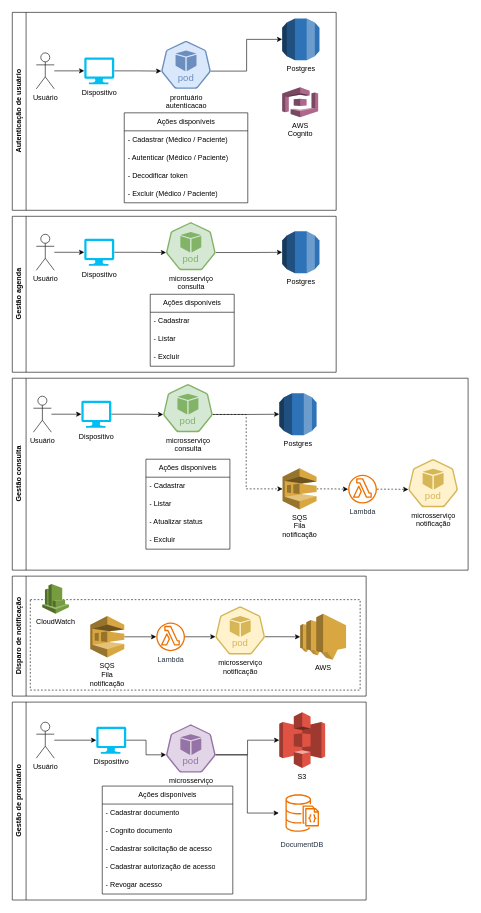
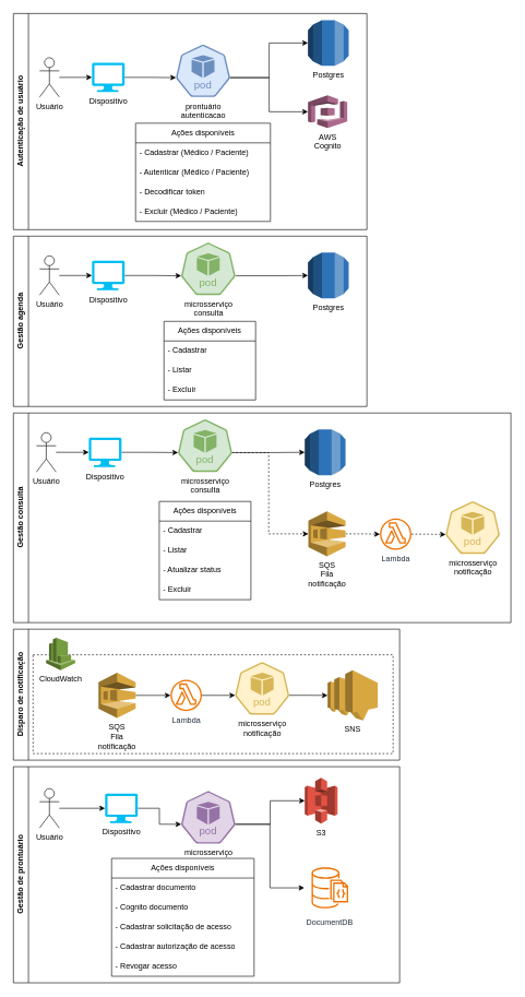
  <mxCell id="0" />
  <mxCell id="1" parent="0" />
  <mxCell id="2" value="Autenticação de usuário" style="swimlane;horizontal=0;whiteSpace=wrap;html=1;startSize=23;" vertex="1" parent="1"><mxGeometry width="540" height="330" as="geometry" x="20" y="20" /></mxCell>
  <mxCell id="3" value="" style="edgeStyle=orthogonalEdgeStyle;rounded=0;orthogonalLoop=1;jettySize=auto;html=1;" edge="1" parent="2" source="4" target="6"><mxGeometry relative="1" as="geometry" /></mxCell>
  <mxCell id="4" value="Usuário" style="shape=umlActor;verticalLabelPosition=bottom;verticalAlign=top;html=1;outlineConnect=0;" vertex="1" parent="2"><mxGeometry x="40" y="67.5" width="30" height="60" as="geometry" /></mxCell>
  <mxCell id="5" value="" style="edgeStyle=orthogonalEdgeStyle;rounded=0;orthogonalLoop=1;jettySize=auto;html=1;entryX=0.005;entryY=0.63;entryDx=0;entryDy=0;entryPerimeter=0;" edge="1" parent="2" source="6" target="7"><mxGeometry relative="1" as="geometry" /></mxCell>
  <mxCell id="6" value="Dispositivo" style="verticalLabelPosition=bottom;html=1;verticalAlign=top;align=center;strokeColor=none;fillColor=#00BEF2;shape=mxgraph.azure.computer;pointerEvents=1;" vertex="1" parent="2"><mxGeometry x="120" y="75" width="50" height="45" as="geometry" /></mxCell>
  <mxCell id="7" value="prontuário&lt;br&gt;autenticacao" style="aspect=fixed;sketch=0;html=1;dashed=0;whitespace=wrap;verticalLabelPosition=bottom;verticalAlign=top;fillColor=#dae8fc;strokeColor=#6c8ebf;points=[[0.005,0.63,0],[0.1,0.2,0],[0.9,0.2,0],[0.5,0,0],[0.995,0.63,0],[0.72,0.99,0],[0.5,1,0],[0.28,0.99,0]];shape=mxgraph.kubernetes.icon2;kubernetesLabel=1;prIcon=pod" vertex="1" parent="2"><mxGeometry x="248" y="47.5" width="83.33" height="80" as="geometry" /></mxCell>
  <mxCell id="8" value="AWS&lt;br&gt;Cognito" style="outlineConnect=0;dashed=0;verticalLabelPosition=bottom;verticalAlign=top;align=center;html=1;shape=mxgraph.aws3.cognito;fillColor=#AD688B;gradientColor=none;" vertex="1" parent="2"><mxGeometry x="450.0" y="125" width="60" height="50" as="geometry" /></mxCell>
+ <mxCell id="9" style="edgeStyle=orthogonalEdgeStyle;rounded=0;orthogonalLoop=1;jettySize=auto;html=1;entryX=0;entryY=0.5;entryDx=0;entryDy=0;entryPerimeter=0;exitX=0.995;exitY=0.63;exitDx=0;exitDy=0;exitPerimeter=0;" edge="1" parent="2" source="7" target="8"><mxGeometry relative="1" as="geometry" /></mxCell>
  <mxCell id="10" style="edgeStyle=orthogonalEdgeStyle;rounded=0;orthogonalLoop=1;jettySize=auto;html=1;exitX=0.995;exitY=0.63;exitDx=0;exitDy=0;exitPerimeter=0;" edge="1" parent="2" source="7" target="11"><mxGeometry relative="1" as="geometry"><mxPoint x="510" y="97.5" as="targetPoint" /></mxGeometry></mxCell>
  <mxCell id="11" value="Postgres" style="outlineConnect=0;dashed=0;verticalLabelPosition=bottom;verticalAlign=top;align=center;html=1;shape=mxgraph.aws3.rds;fillColor=#2E73B8;gradientColor=none;" vertex="1" parent="2"><mxGeometry x="450" y="10" width="62.22" height="70" as="geometry" /></mxCell>
  <mxCell id="12" value="Ações disponíveis" style="swimlane;fontStyle=0;childLayout=stackLayout;horizontal=1;startSize=30;horizontalStack=0;resizeParent=1;resizeParentMax=0;resizeLast=0;collapsible=1;marginBottom=0;whiteSpace=wrap;html=1;" vertex="1" parent="2"><mxGeometry x="186.66" y="167.5" width="206" height="150" as="geometry"><mxRectangle x="660" y="150" width="140" height="30" as="alternateBounds" /></mxGeometry></mxCell>
  <mxCell id="13" value="- Cadastrar (Médico / Paciente)&lt;span style=&quot;white-space: pre;&quot;&gt;&lt;/span&gt;" style="text;strokeColor=none;fillColor=none;align=left;verticalAlign=middle;spacingLeft=4;spacingRight=4;overflow=hidden;points=[[0,0.5],[1,0.5]];portConstraint=eastwest;rotatable=0;whiteSpace=wrap;html=1;" vertex="1" parent="12"><mxGeometry y="30" width="206" height="30" as="geometry" /></mxCell>
  <mxCell id="14" value="- Autenticar (Médico / Paciente)" style="text;strokeColor=none;fillColor=none;align=left;verticalAlign=middle;spacingLeft=4;spacingRight=4;overflow=hidden;points=[[0,0.5],[1,0.5]];portConstraint=eastwest;rotatable=0;whiteSpace=wrap;html=1;" vertex="1" parent="12"><mxGeometry y="60" width="206" height="30" as="geometry" /></mxCell>
  <mxCell id="15" value="- Decodificar token" style="text;strokeColor=none;fillColor=none;align=left;verticalAlign=middle;spacingLeft=4;spacingRight=4;overflow=hidden;points=[[0,0.5],[1,0.5]];portConstraint=eastwest;rotatable=0;whiteSpace=wrap;html=1;" vertex="1" parent="12"><mxGeometry y="90" width="206" height="30" as="geometry" /></mxCell>
  <mxCell id="16" value="- Excluir (Médico / Paciente)" style="text;strokeColor=none;fillColor=none;align=left;verticalAlign=middle;spacingLeft=4;spacingRight=4;overflow=hidden;points=[[0,0.5],[1,0.5]];portConstraint=eastwest;rotatable=0;whiteSpace=wrap;html=1;" vertex="1" parent="12"><mxGeometry y="120" width="206" height="30" as="geometry" /></mxCell>
  <mxCell id="17" value="Gestão agenda" style="swimlane;horizontal=0;whiteSpace=wrap;html=1;startSize=23;" vertex="1" parent="1"><mxGeometry y="360" width="540" height="260" as="geometry" x="20" /></mxCell>
  <mxCell id="18" value="" style="edgeStyle=orthogonalEdgeStyle;rounded=0;orthogonalLoop=1;jettySize=auto;html=1;" edge="1" parent="17" source="19" target="21"><mxGeometry relative="1" as="geometry" /></mxCell>
  <mxCell id="19" value="Usuário" style="shape=umlActor;verticalLabelPosition=bottom;verticalAlign=top;html=1;outlineConnect=0;" vertex="1" parent="17"><mxGeometry x="40" y="30" width="30" height="60" as="geometry" /></mxCell>
  <mxCell id="20" value="" style="edgeStyle=orthogonalEdgeStyle;rounded=0;orthogonalLoop=1;jettySize=auto;html=1;entryX=0.005;entryY=0.63;entryDx=0;entryDy=0;entryPerimeter=0;" edge="1" parent="17" source="21" target="23"><mxGeometry relative="1" as="geometry" /></mxCell>
  <mxCell id="21" value="Dispositivo" style="verticalLabelPosition=bottom;html=1;verticalAlign=top;align=center;strokeColor=none;fillColor=#00BEF2;shape=mxgraph.azure.computer;pointerEvents=1;" vertex="1" parent="17"><mxGeometry x="120" y="37.5" width="50" height="45" as="geometry" /></mxCell>
  <mxCell id="22" value="" style="edgeStyle=orthogonalEdgeStyle;rounded=0;orthogonalLoop=1;jettySize=auto;html=1;exitX=0.995;exitY=0.63;exitDx=0;exitDy=0;exitPerimeter=0;" edge="1" parent="17" source="23" target="28"><mxGeometry relative="1" as="geometry" /></mxCell>
  <mxCell id="23" value="microsserviço&lt;br&gt;consulta" style="aspect=fixed;sketch=0;html=1;dashed=0;whitespace=wrap;verticalLabelPosition=bottom;verticalAlign=top;fillColor=#d5e8d4;strokeColor=#82b366;points=[[0.005,0.63,0],[0.1,0.2,0],[0.9,0.2,0],[0.5,0,0],[0.995,0.63,0],[0.72,0.99,0],[0.5,1,0],[0.28,0.99,0]];shape=mxgraph.kubernetes.icon2;kubernetesLabel=1;prIcon=pod" vertex="1" parent="17"><mxGeometry x="256" y="10" width="83.33" height="80" as="geometry" /></mxCell>
  <mxCell id="24" value="Ações disponíveis" style="swimlane;fontStyle=0;childLayout=stackLayout;horizontal=1;startSize=30;horizontalStack=0;resizeParent=1;resizeParentMax=0;resizeLast=0;collapsible=1;marginBottom=0;whiteSpace=wrap;html=1;" vertex="1" parent="17"><mxGeometry x="230" y="130" width="140" height="120" as="geometry"><mxRectangle x="660" y="150" width="140" height="30" as="alternateBounds" /></mxGeometry></mxCell>
  <mxCell id="25" value="- Cadastrar&lt;span style=&quot;white-space: pre;&quot;&gt;&lt;/span&gt;" style="text;strokeColor=none;fillColor=none;align=left;verticalAlign=middle;spacingLeft=4;spacingRight=4;overflow=hidden;points=[[0,0.5],[1,0.5]];portConstraint=eastwest;rotatable=0;whiteSpace=wrap;html=1;" vertex="1" parent="24"><mxGeometry y="30" width="140" height="30" as="geometry" /></mxCell>
  <mxCell id="26" value="- Listar" style="text;strokeColor=none;fillColor=none;align=left;verticalAlign=middle;spacingLeft=4;spacingRight=4;overflow=hidden;points=[[0,0.5],[1,0.5]];portConstraint=eastwest;rotatable=0;whiteSpace=wrap;html=1;" vertex="1" parent="24"><mxGeometry y="60" width="140" height="30" as="geometry" /></mxCell>
  <mxCell id="27" value="- Excluir" style="text;strokeColor=none;fillColor=none;align=left;verticalAlign=middle;spacingLeft=4;spacingRight=4;overflow=hidden;points=[[0,0.5],[1,0.5]];portConstraint=eastwest;rotatable=0;whiteSpace=wrap;html=1;" vertex="1" parent="24"><mxGeometry y="90" width="140" height="30" as="geometry" /></mxCell>
  <mxCell id="28" value="Postgres" style="outlineConnect=0;dashed=0;verticalLabelPosition=bottom;verticalAlign=top;align=center;html=1;shape=mxgraph.aws3.rds;fillColor=#2E73B8;gradientColor=none;" vertex="1" parent="17"><mxGeometry x="450" y="25" width="62.22" height="70" as="geometry" /></mxCell>
  <mxCell id="29" value="Gestão consulta" style="swimlane;horizontal=0;whiteSpace=wrap;html=1;startSize=23;" vertex="1" parent="1"><mxGeometry y="630" width="760" height="320" as="geometry" x="20" /></mxCell>
  <mxCell id="30" value="Ações disponíveis" style="swimlane;fontStyle=0;childLayout=stackLayout;horizontal=1;startSize=30;horizontalStack=0;resizeParent=1;resizeParentMax=0;resizeLast=0;collapsible=1;marginBottom=0;whiteSpace=wrap;html=1;" vertex="1" parent="29"><mxGeometry x="222.83" y="135" width="140" height="150" as="geometry"><mxRectangle x="660" y="150" width="140" height="30" as="alternateBounds" /></mxGeometry></mxCell>
  <mxCell id="31" value="- Cadastrar&lt;span style=&quot;white-space: pre;&quot;&gt;&lt;/span&gt;" style="text;strokeColor=none;fillColor=none;align=left;verticalAlign=middle;spacingLeft=4;spacingRight=4;overflow=hidden;points=[[0,0.5],[1,0.5]];portConstraint=eastwest;rotatable=0;whiteSpace=wrap;html=1;" vertex="1" parent="30"><mxGeometry y="30" width="140" height="30" as="geometry" /></mxCell>
  <mxCell id="32" value="- Listar" style="text;strokeColor=none;fillColor=none;align=left;verticalAlign=middle;spacingLeft=4;spacingRight=4;overflow=hidden;points=[[0,0.5],[1,0.5]];portConstraint=eastwest;rotatable=0;whiteSpace=wrap;html=1;" vertex="1" parent="30"><mxGeometry y="60" width="140" height="30" as="geometry" /></mxCell>
  <mxCell id="33" value="- Atualizar status" style="text;strokeColor=none;fillColor=none;align=left;verticalAlign=middle;spacingLeft=4;spacingRight=4;overflow=hidden;points=[[0,0.5],[1,0.5]];portConstraint=eastwest;rotatable=0;whiteSpace=wrap;html=1;" vertex="1" parent="30"><mxGeometry y="90" width="140" height="30" as="geometry" /></mxCell>
  <mxCell id="34" value="- Excluir" style="text;strokeColor=none;fillColor=none;align=left;verticalAlign=middle;spacingLeft=4;spacingRight=4;overflow=hidden;points=[[0,0.5],[1,0.5]];portConstraint=eastwest;rotatable=0;whiteSpace=wrap;html=1;" vertex="1" parent="30"><mxGeometry y="120" width="140" height="30" as="geometry" /></mxCell>
  <mxCell id="35" style="edgeStyle=orthogonalEdgeStyle;rounded=0;orthogonalLoop=1;jettySize=auto;html=1;entryX=0;entryY=0.5;entryDx=0;entryDy=0;entryPerimeter=0;dashed=1;exitX=0.995;exitY=0.63;exitDx=0;exitDy=0;exitPerimeter=0;" edge="1" parent="29" source="46" target="37"><mxGeometry relative="1" as="geometry"><mxPoint x="350" y="140" as="sourcePoint" /><mxPoint x="445" y="184" as="targetPoint" /><Array as="points"><mxPoint x="390" y="60" /><mxPoint x="390" y="185" /></Array></mxGeometry></mxCell>
  <mxCell id="36" value="" style="edgeStyle=orthogonalEdgeStyle;rounded=0;orthogonalLoop=1;jettySize=auto;html=1;dashed=1;" edge="1" parent="29" source="37" target="39"><mxGeometry relative="1" as="geometry" /></mxCell>
  <mxCell id="37" value="&lt;span style=&quot;text-wrap: wrap;&quot;&gt;SQS&lt;/span&gt;&lt;br style=&quot;text-wrap: wrap;&quot;&gt;&lt;span style=&quot;text-wrap: wrap;&quot;&gt;Fila notificação&lt;/span&gt;" style="outlineConnect=0;dashed=0;verticalLabelPosition=bottom;verticalAlign=top;align=center;html=1;shape=mxgraph.aws3.sqs;fillColor=#D9A741;gradientColor=none;" vertex="1" parent="29"><mxGeometry x="450.62" y="150" width="56.76" height="69" as="geometry" /></mxCell>
  <mxCell id="38" value="" style="edgeStyle=orthogonalEdgeStyle;rounded=0;orthogonalLoop=1;jettySize=auto;html=1;entryX=0.005;entryY=0.63;entryDx=0;entryDy=0;entryPerimeter=0;dashed=1;" edge="1" parent="29" source="39" target="40"><mxGeometry relative="1" as="geometry" /></mxCell>
  <mxCell id="39" value="Lambda" style="sketch=0;outlineConnect=0;fontColor=#232F3E;gradientColor=none;fillColor=#ED7100;strokeColor=none;dashed=0;verticalLabelPosition=bottom;verticalAlign=top;align=center;html=1;fontSize=12;fontStyle=0;aspect=fixed;pointerEvents=1;shape=mxgraph.aws4.lambda_function;" vertex="1" parent="29"><mxGeometry x="560" y="161" width="48" height="48" as="geometry" /></mxCell>
  <mxCell id="40" value="microsserviço&lt;br&gt;notificação" style="aspect=fixed;sketch=0;html=1;dashed=0;whitespace=wrap;verticalLabelPosition=bottom;verticalAlign=top;fillColor=#fff2cc;strokeColor=#d6b656;points=[[0.005,0.63,0],[0.1,0.2,0],[0.9,0.2,0],[0.5,0,0],[0.995,0.63,0],[0.72,0.99,0],[0.5,1,0],[0.28,0.99,0]];shape=mxgraph.kubernetes.icon2;kubernetesLabel=1;prIcon=pod" vertex="1" parent="29"><mxGeometry x="660" y="135" width="83.33" height="80" as="geometry" /></mxCell>
  <mxCell id="41" value="" style="edgeStyle=orthogonalEdgeStyle;rounded=0;orthogonalLoop=1;jettySize=auto;html=1;" edge="1" parent="29" source="42" target="44"><mxGeometry relative="1" as="geometry" /></mxCell>
  <mxCell id="42" value="Usuário" style="shape=umlActor;verticalLabelPosition=bottom;verticalAlign=top;html=1;outlineConnect=0;" vertex="1" parent="29"><mxGeometry x="35.16" y="30" width="30" height="60" as="geometry" /></mxCell>
  <mxCell id="43" value="" style="edgeStyle=orthogonalEdgeStyle;rounded=0;orthogonalLoop=1;jettySize=auto;html=1;entryX=0.005;entryY=0.63;entryDx=0;entryDy=0;entryPerimeter=0;" edge="1" parent="29" source="44" target="46"><mxGeometry relative="1" as="geometry" /></mxCell>
  <mxCell id="44" value="Dispositivo" style="verticalLabelPosition=bottom;html=1;verticalAlign=top;align=center;strokeColor=none;fillColor=#00BEF2;shape=mxgraph.azure.computer;pointerEvents=1;" vertex="1" parent="29"><mxGeometry x="115.16" y="37.5" width="50" height="45" as="geometry" /></mxCell>
  <mxCell id="45" value="" style="edgeStyle=orthogonalEdgeStyle;rounded=0;orthogonalLoop=1;jettySize=auto;html=1;exitX=0.995;exitY=0.63;exitDx=0;exitDy=0;exitPerimeter=0;" edge="1" parent="29" source="46" target="47"><mxGeometry relative="1" as="geometry" /></mxCell>
  <mxCell id="46" value="microsserviço&lt;br&gt;consulta" style="aspect=fixed;sketch=0;html=1;dashed=0;whitespace=wrap;verticalLabelPosition=bottom;verticalAlign=top;fillColor=#d5e8d4;strokeColor=#82b366;points=[[0.005,0.63,0],[0.1,0.2,0],[0.9,0.2,0],[0.5,0,0],[0.995,0.63,0],[0.72,0.99,0],[0.5,1,0],[0.28,0.99,0]];shape=mxgraph.kubernetes.icon2;kubernetesLabel=1;prIcon=pod" vertex="1" parent="29"><mxGeometry x="251.16" y="10" width="83.33" height="80" as="geometry" /></mxCell>
  <mxCell id="47" value="Postgres" style="outlineConnect=0;dashed=0;verticalLabelPosition=bottom;verticalAlign=top;align=center;html=1;shape=mxgraph.aws3.rds;fillColor=#2E73B8;gradientColor=none;" vertex="1" parent="29"><mxGeometry x="445.16" y="25" width="62.22" height="70" as="geometry" /></mxCell>
  <mxCell id="48" value="Disparo de notificação" style="swimlane;horizontal=0;whiteSpace=wrap;html=1;startSize=23;" vertex="1" parent="1"><mxGeometry y="960" width="590" height="200" as="geometry" x="20" /></mxCell>
  <mxCell id="49" value="" style="rounded=0;whiteSpace=wrap;html=1;dashed=1;fillColor=none;" vertex="1" parent="48"><mxGeometry x="30" y="39.19" width="550" height="150.81" as="geometry" /></mxCell>
  <mxCell id="50" value="" style="edgeStyle=orthogonalEdgeStyle;rounded=0;orthogonalLoop=1;jettySize=auto;html=1;exitX=0.995;exitY=0.63;exitDx=0;exitDy=0;exitPerimeter=0;" edge="1" parent="48" source="51" target="56"><mxGeometry relative="1" as="geometry" /></mxCell>
  <mxCell id="51" value="microsserviço&lt;br&gt;notificação" style="aspect=fixed;sketch=0;html=1;dashed=0;whitespace=wrap;verticalLabelPosition=bottom;verticalAlign=top;fillColor=#fff2cc;strokeColor=#d6b656;points=[[0.005,0.63,0],[0.1,0.2,0],[0.9,0.2,0],[0.5,0,0],[0.995,0.63,0],[0.72,0.99,0],[0.5,1,0],[0.28,0.99,0]];shape=mxgraph.kubernetes.icon2;kubernetesLabel=1;prIcon=pod" vertex="1" parent="48"><mxGeometry x="338.34" y="50.63" width="83.33" height="80" as="geometry" /></mxCell>
  <mxCell id="52" value="Lambda" style="sketch=0;outlineConnect=0;fontColor=#232F3E;gradientColor=none;fillColor=#ED7100;strokeColor=none;dashed=0;verticalLabelPosition=bottom;verticalAlign=top;align=center;html=1;fontSize=12;fontStyle=0;aspect=fixed;pointerEvents=1;shape=mxgraph.aws4.lambda_function;" vertex="1" parent="48"><mxGeometry x="240" y="77.13" width="48" height="48" as="geometry" /></mxCell>
  <mxCell id="53" style="edgeStyle=orthogonalEdgeStyle;rounded=0;orthogonalLoop=1;jettySize=auto;html=1;entryX=0.005;entryY=0.63;entryDx=0;entryDy=0;entryPerimeter=0;" edge="1" parent="48" source="52" target="51"><mxGeometry relative="1" as="geometry" /></mxCell>
  <mxCell id="54" value="" style="edgeStyle=orthogonalEdgeStyle;rounded=0;orthogonalLoop=1;jettySize=auto;html=1;" edge="1" parent="48" source="55" target="52"><mxGeometry relative="1" as="geometry" /></mxCell>
  <mxCell id="55" value="&lt;span style=&quot;text-wrap: wrap;&quot;&gt;SQS&lt;/span&gt;&lt;br style=&quot;text-wrap: wrap;&quot;&gt;&lt;span style=&quot;text-wrap: wrap;&quot;&gt;Fila notificação&lt;/span&gt;" style="outlineConnect=0;dashed=0;verticalLabelPosition=bottom;verticalAlign=top;align=center;html=1;shape=mxgraph.aws3.sqs;fillColor=#D9A741;gradientColor=none;" vertex="1" parent="48"><mxGeometry x="130" y="66.63" width="56.76" height="69" as="geometry" /></mxCell>
- <mxCell id="56" value="AWS" style="outlineConnect=0;dashed=0;verticalLabelPosition=bottom;verticalAlign=top;align=center;html=1;shape=mxgraph.aws3.sns;fillColor=#D9A741;gradientColor=none;" vertex="1" parent="48"><mxGeometry x="480" y="62.88" width="76.5" height="76.5" as="geometry" /></mxCell>
+ <mxCell id="56" value="SNS" style="outlineConnect=0;dashed=0;verticalLabelPosition=bottom;verticalAlign=top;align=center;html=1;shape=mxgraph.aws3.sns;fillColor=#D9A741;gradientColor=none;" vertex="1" parent="48"><mxGeometry x="480" y="62.88" width="76.5" height="76.5" as="geometry" /></mxCell>
  <mxCell id="57" value="CloudWatch" style="outlineConnect=0;dashed=0;verticalLabelPosition=bottom;verticalAlign=top;align=center;html=1;shape=mxgraph.aws3.cloudwatch;fillColor=#759C3E;gradientColor=none;" vertex="1" parent="48"><mxGeometry x="50" y="12.88" width="44.35" height="50" as="geometry" /></mxCell>
  <mxCell id="58" value="Gestão de prontuário" style="swimlane;horizontal=0;whiteSpace=wrap;html=1;startSize=23;" vertex="1" parent="1"><mxGeometry y="1170" width="590" height="330" as="geometry" x="20" /></mxCell>
  <mxCell id="59" value="microsserviço&lt;br&gt;prontuário" style="aspect=fixed;sketch=0;html=1;dashed=0;whitespace=wrap;verticalLabelPosition=bottom;verticalAlign=top;fillColor=#e1d5e7;strokeColor=#9673a6;points=[[0.005,0.63,0],[0.1,0.2,0],[0.9,0.2,0],[0.5,0,0],[0.995,0.63,0],[0.72,0.99,0],[0.5,1,0],[0.28,0.99,0]];shape=mxgraph.kubernetes.icon2;kubernetesLabel=1;prIcon=pod" vertex="1" parent="58"><mxGeometry x="256" y="37.5" width="83.33" height="80" as="geometry" /></mxCell>
  <mxCell id="60" style="edgeStyle=orthogonalEdgeStyle;rounded=0;orthogonalLoop=1;jettySize=auto;html=1;exitX=0.995;exitY=0.63;exitDx=0;exitDy=0;exitPerimeter=0;entryX=0;entryY=0.5;entryDx=0;entryDy=0;entryPerimeter=0;" edge="1" parent="58" source="59" target="67"><mxGeometry relative="1" as="geometry"><mxPoint x="450" y="67.471" as="targetPoint" /></mxGeometry></mxCell>
  <mxCell id="61" value="Ações disponíveis" style="swimlane;fontStyle=0;childLayout=stackLayout;horizontal=1;startSize=30;horizontalStack=0;resizeParent=1;resizeParentMax=0;resizeLast=0;collapsible=1;marginBottom=0;whiteSpace=wrap;html=1;" vertex="1" parent="58"><mxGeometry x="150" y="140" width="217.67" height="180" as="geometry"><mxRectangle x="227.67" y="140" width="140" height="30" as="alternateBounds" /></mxGeometry></mxCell>
  <mxCell id="62" value="- Cadastrar documento" style="text;strokeColor=none;fillColor=none;align=left;verticalAlign=middle;spacingLeft=4;spacingRight=4;overflow=hidden;points=[[0,0.5],[1,0.5]];portConstraint=eastwest;rotatable=0;whiteSpace=wrap;html=1;" vertex="1" parent="61"><mxGeometry y="30" width="217.67" height="30" as="geometry" /></mxCell>
  <mxCell id="63" value="- Cognito documento" style="text;strokeColor=none;fillColor=none;align=left;verticalAlign=middle;spacingLeft=4;spacingRight=4;overflow=hidden;points=[[0,0.5],[1,0.5]];portConstraint=eastwest;rotatable=0;whiteSpace=wrap;html=1;" vertex="1" parent="61"><mxGeometry y="60" width="217.67" height="30" as="geometry" /></mxCell>
  <mxCell id="64" value="- Cadastrar solicitação de acesso" style="text;strokeColor=none;fillColor=none;align=left;verticalAlign=middle;spacingLeft=4;spacingRight=4;overflow=hidden;points=[[0,0.5],[1,0.5]];portConstraint=eastwest;rotatable=0;whiteSpace=wrap;html=1;" vertex="1" parent="61"><mxGeometry y="90" width="217.67" height="30" as="geometry" /></mxCell>
  <mxCell id="65" value="- Cadastrar autorização de acesso" style="text;strokeColor=none;fillColor=none;align=left;verticalAlign=middle;spacingLeft=4;spacingRight=4;overflow=hidden;points=[[0,0.5],[1,0.5]];portConstraint=eastwest;rotatable=0;whiteSpace=wrap;html=1;" vertex="1" parent="61"><mxGeometry y="120" width="217.67" height="30" as="geometry" /></mxCell>
  <mxCell id="66" value="- Revogar acesso" style="text;strokeColor=none;fillColor=none;align=left;verticalAlign=middle;spacingLeft=4;spacingRight=4;overflow=hidden;points=[[0,0.5],[1,0.5]];portConstraint=eastwest;rotatable=0;whiteSpace=wrap;html=1;" vertex="1" parent="61"><mxGeometry y="150" width="217.67" height="30" as="geometry" /></mxCell>
  <mxCell id="67" value="DocumentDB" style="sketch=0;points=[[0,0,0],[0.25,0,0],[0.5,0,0],[0.75,0,0],[1,0,0],[0,1,0],[0.25,1,0],[0.5,1,0],[0.75,1,0],[1,1,0],[0,0.25,0],[0,0.5,0],[0,0.75,0],[1,0.25,0],[1,0.5,0],[1,0.75,0]];outlineConnect=0;fontColor=#232F3E;fillColor=#ffffff;strokeColor=#ED7100;dashed=0;verticalLabelPosition=bottom;verticalAlign=top;align=center;html=1;fontSize=12;fontStyle=0;aspect=fixed;shape=mxgraph.aws4.resourceIcon;resIcon=mxgraph.aws4.documentdb_with_mongodb_compatibility;" vertex="1" parent="58"><mxGeometry x="444.41" y="146" width="78" height="78" as="geometry" /></mxCell>
  <mxCell id="68" value="" style="edgeStyle=orthogonalEdgeStyle;rounded=0;orthogonalLoop=1;jettySize=auto;html=1;" edge="1" parent="58" source="69" target="71"><mxGeometry relative="1" as="geometry" /></mxCell>
  <mxCell id="69" value="Usuário" style="shape=umlActor;verticalLabelPosition=bottom;verticalAlign=top;html=1;outlineConnect=0;" vertex="1" parent="58"><mxGeometry x="40" y="33.5" width="30" height="60" as="geometry" /></mxCell>
  <mxCell id="70" value="" style="edgeStyle=orthogonalEdgeStyle;rounded=0;orthogonalLoop=1;jettySize=auto;html=1;entryX=0.005;entryY=0.63;entryDx=0;entryDy=0;entryPerimeter=0;" edge="1" parent="58" source="71" target="59"><mxGeometry relative="1" as="geometry"><mxPoint x="256" y="70" as="targetPoint" /></mxGeometry></mxCell>
  <mxCell id="71" value="Dispositivo" style="verticalLabelPosition=bottom;html=1;verticalAlign=top;align=center;strokeColor=none;fillColor=#00BEF2;shape=mxgraph.azure.computer;pointerEvents=1;" vertex="1" parent="58"><mxGeometry x="140" y="41" width="50" height="45" as="geometry" /></mxCell>
- <mxCell id="72" value="S3" style="outlineConnect=0;dashed=0;verticalLabelPosition=bottom;verticalAlign=top;align=center;html=1;shape=mxgraph.aws3.s3;fillColor=#E05243;gradientColor=none;" vertex="1" parent="58"><mxGeometry x="445.16" y="17" width="76.5" height="93" as="geometry" /></mxCell>
+ <mxCell id="72" value="S3" style="outlineConnect=0;dashed=0;verticalLabelPosition=bottom;verticalAlign=top;align=center;html=1;shape=mxgraph.aws3.s3;fillColor=#E05243;gradientColor=none;" vertex="1" parent="58"><mxGeometry x="445.16" y="17" width="50" height="70" as="geometry" /></mxCell>
  <mxCell id="73" style="edgeStyle=orthogonalEdgeStyle;rounded=0;orthogonalLoop=1;jettySize=auto;html=1;entryX=0;entryY=0.5;entryDx=0;entryDy=0;entryPerimeter=0;exitX=0.995;exitY=0.63;exitDx=0;exitDy=0;exitPerimeter=0;" edge="1" parent="58" source="59" target="72"><mxGeometry relative="1" as="geometry" /></mxCell>
